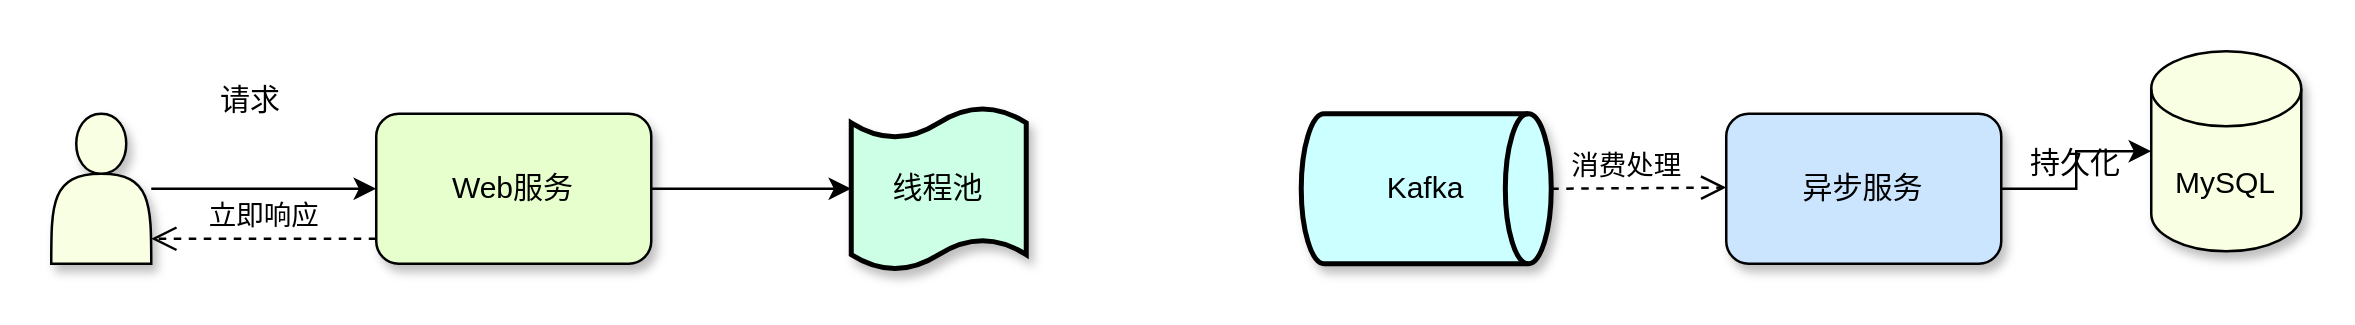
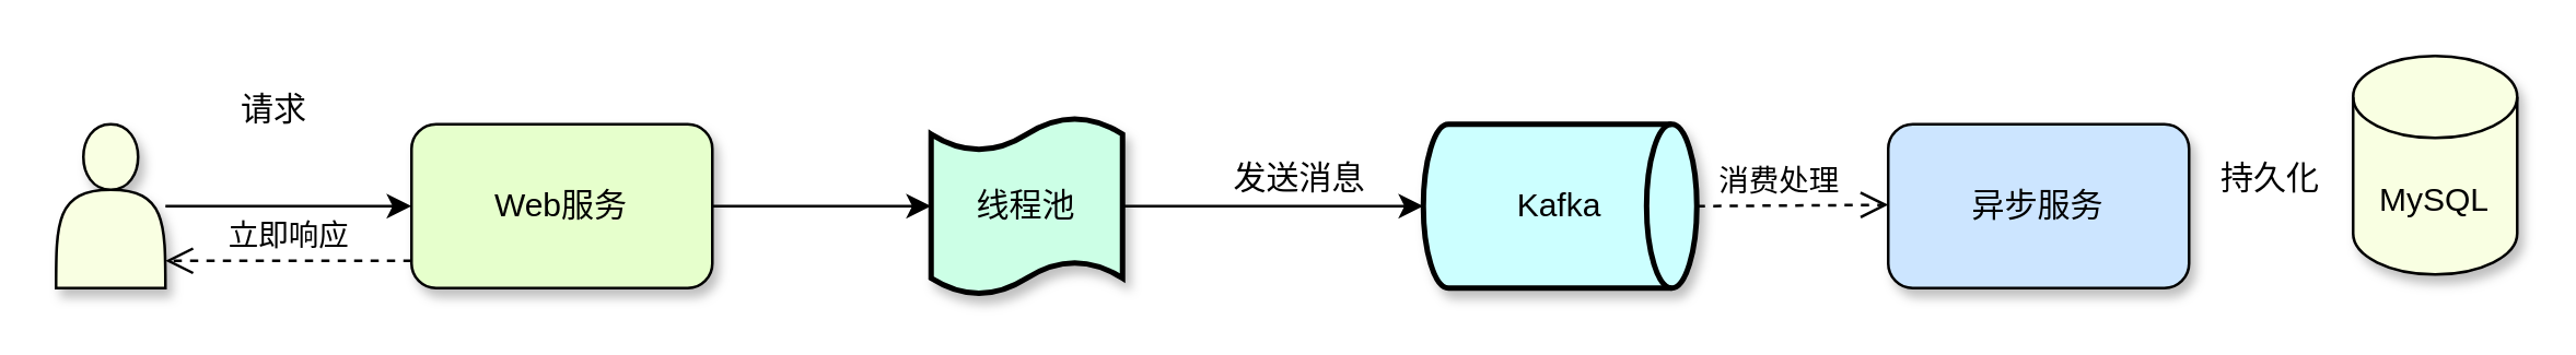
  <mxCell id="0" />
  <mxCell id="1" parent="0" />
  <mxCell id="2" style="edgeStyle=orthogonalEdgeStyle;rounded=0;orthogonalLoop=1;jettySize=auto;html=1;entryX=0;entryY=0.5;entryDx=0;entryDy=0;" edge="1" parent="1" source="3" target="5"><mxGeometry relative="1" as="geometry" /></mxCell>
  <mxCell id="3" value="" style="shape=actor;whiteSpace=wrap;html=1;shadow=1;fillColor=#F9FFE2;" vertex="1" parent="1"><mxGeometry x="20" y="45" width="40" height="60" as="geometry" /></mxCell>
  <mxCell id="4" style="edgeStyle=orthogonalEdgeStyle;rounded=0;orthogonalLoop=1;jettySize=auto;html=1;exitX=1;exitY=0.5;exitDx=0;exitDy=0;" edge="1" parent="1" source="5" target="6"><mxGeometry relative="1" as="geometry" /></mxCell>
  <mxCell id="5" value="Web服务" style="rounded=1;whiteSpace=wrap;html=1;fillColor=#E6FFCC;shadow=1;" vertex="1" parent="1"><mxGeometry x="150" y="45" width="110" height="60" as="geometry" /></mxCell>
  <mxCell id="6" value="线程池" style="shape=tape;whiteSpace=wrap;html=1;strokeWidth=2;size=0.19;fillColor=#CCFFE6;shadow=1;" vertex="1" parent="1"><mxGeometry x="340" y="42.5" width="70" height="65" as="geometry" /></mxCell>
  <mxCell id="7" value="Kafka" style="strokeWidth=2;html=1;shape=mxgraph.flowchart.direct_data;whiteSpace=wrap;fillColor=#CCFFFF;shadow=1;" vertex="1" parent="1"><mxGeometry x="520" y="45" width="100" height="60" as="geometry" /></mxCell>
  <mxCell id="8" value="异步服务" style="rounded=1;whiteSpace=wrap;html=1;fillColor=#CCE5FF;shadow=1;" vertex="1" parent="1"><mxGeometry x="690" y="45" width="110" height="60" as="geometry" /></mxCell>
  <mxCell id="9" value="MySQL" style="shape=cylinder3;whiteSpace=wrap;html=1;boundedLbl=1;backgroundOutline=1;size=15;fillColor=#F9FFE2;shadow=1;" vertex="1" parent="1"><mxGeometry x="860" y="20" width="60" height="80" as="geometry" /></mxCell>
  <mxCell id="10" value="请求" style="text;strokeColor=none;align=center;fillColor=none;html=1;verticalAlign=middle;whiteSpace=wrap;rounded=0;" vertex="1" parent="1"><mxGeometry x="80" y="30" width="40" height="20" as="geometry" /></mxCell>
  <mxCell id="11" value="立即响应" style="html=1;verticalAlign=bottom;endArrow=open;dashed=1;endSize=8;curved=0;rounded=0;" edge="1" parent="1"><mxGeometry relative="1" as="geometry"><mxPoint x="150" y="95" as="sourcePoint" /><mxPoint x="60" y="95" as="targetPoint" /></mxGeometry></mxCell>
- <mxCell id="14" style="edgeStyle=orthogonalEdgeStyle;rounded=0;orthogonalLoop=1;jettySize=auto;html=1;entryX=0;entryY=0.5;entryDx=0;entryDy=0;entryPerimeter=0;" edge="1" parent="1" source="8" target="9"><mxGeometry relative="1" as="geometry" /></mxCell>
+ <mxCell id="12" style="edgeStyle=orthogonalEdgeStyle;rounded=0;orthogonalLoop=1;jettySize=auto;html=1;entryX=0;entryY=0.5;entryDx=0;entryDy=0;entryPerimeter=0;" edge="1" parent="1" source="6" target="7"><mxGeometry relative="1" as="geometry" /></mxCell>
+ <mxCell id="13" value="发送消息" style="text;strokeColor=none;align=center;fillColor=none;html=1;verticalAlign=middle;whiteSpace=wrap;rounded=0;" vertex="1" parent="1"><mxGeometry x="450" y="55" width="50" height="20" as="geometry" /></mxCell>
  <mxCell id="15" value="持久化" style="text;strokeColor=none;align=center;fillColor=none;html=1;verticalAlign=middle;whiteSpace=wrap;rounded=0;" vertex="1" parent="1"><mxGeometry x="810" y="55" width="40" height="20" as="geometry" /></mxCell>
  <mxCell id="16" value="消费处理" style="html=1;verticalAlign=bottom;endArrow=open;dashed=1;endSize=8;curved=0;rounded=0;" edge="1" parent="1"><mxGeometry x="-0.143" relative="1" as="geometry"><mxPoint x="620" y="75" as="sourcePoint" /><mxPoint x="690" y="74.52" as="targetPoint" /><mxPoint as="offset" /></mxGeometry></mxCell>
